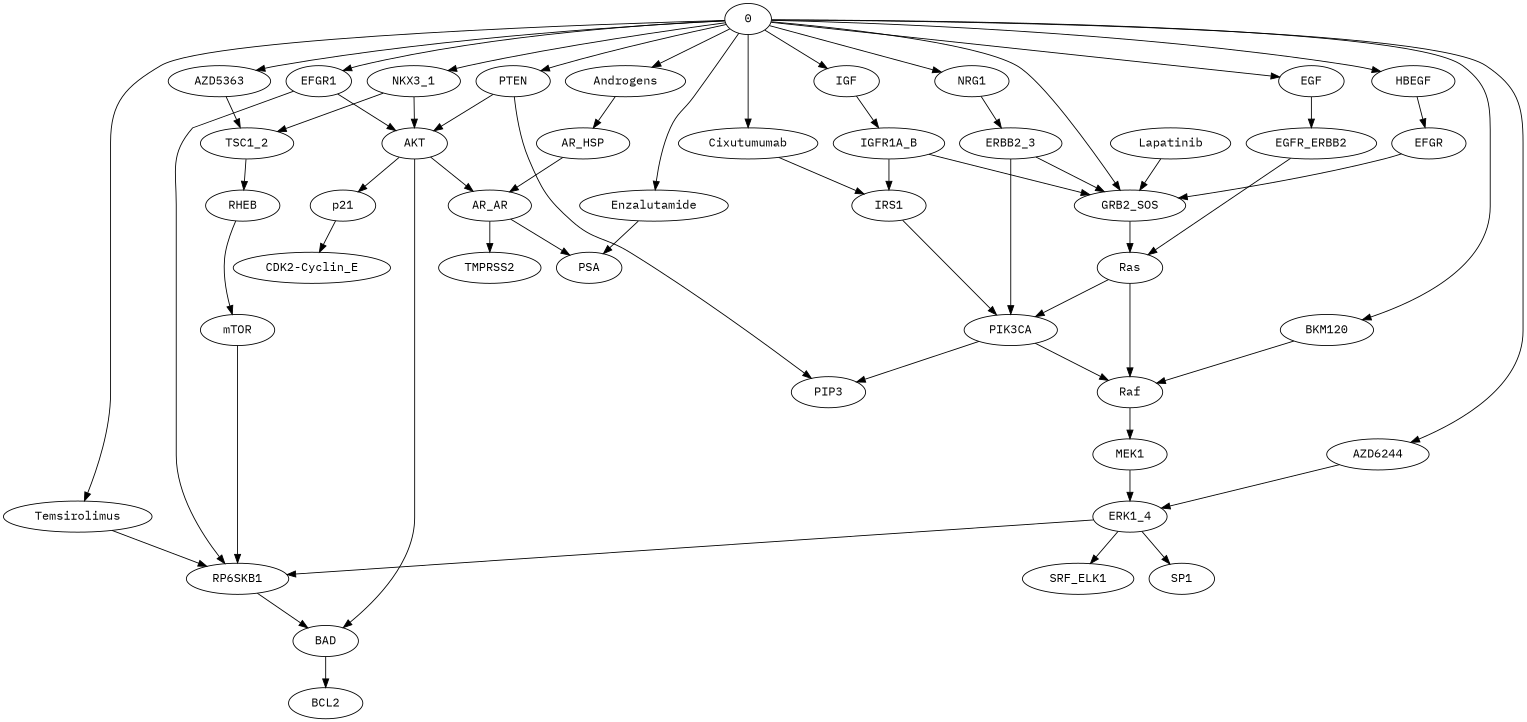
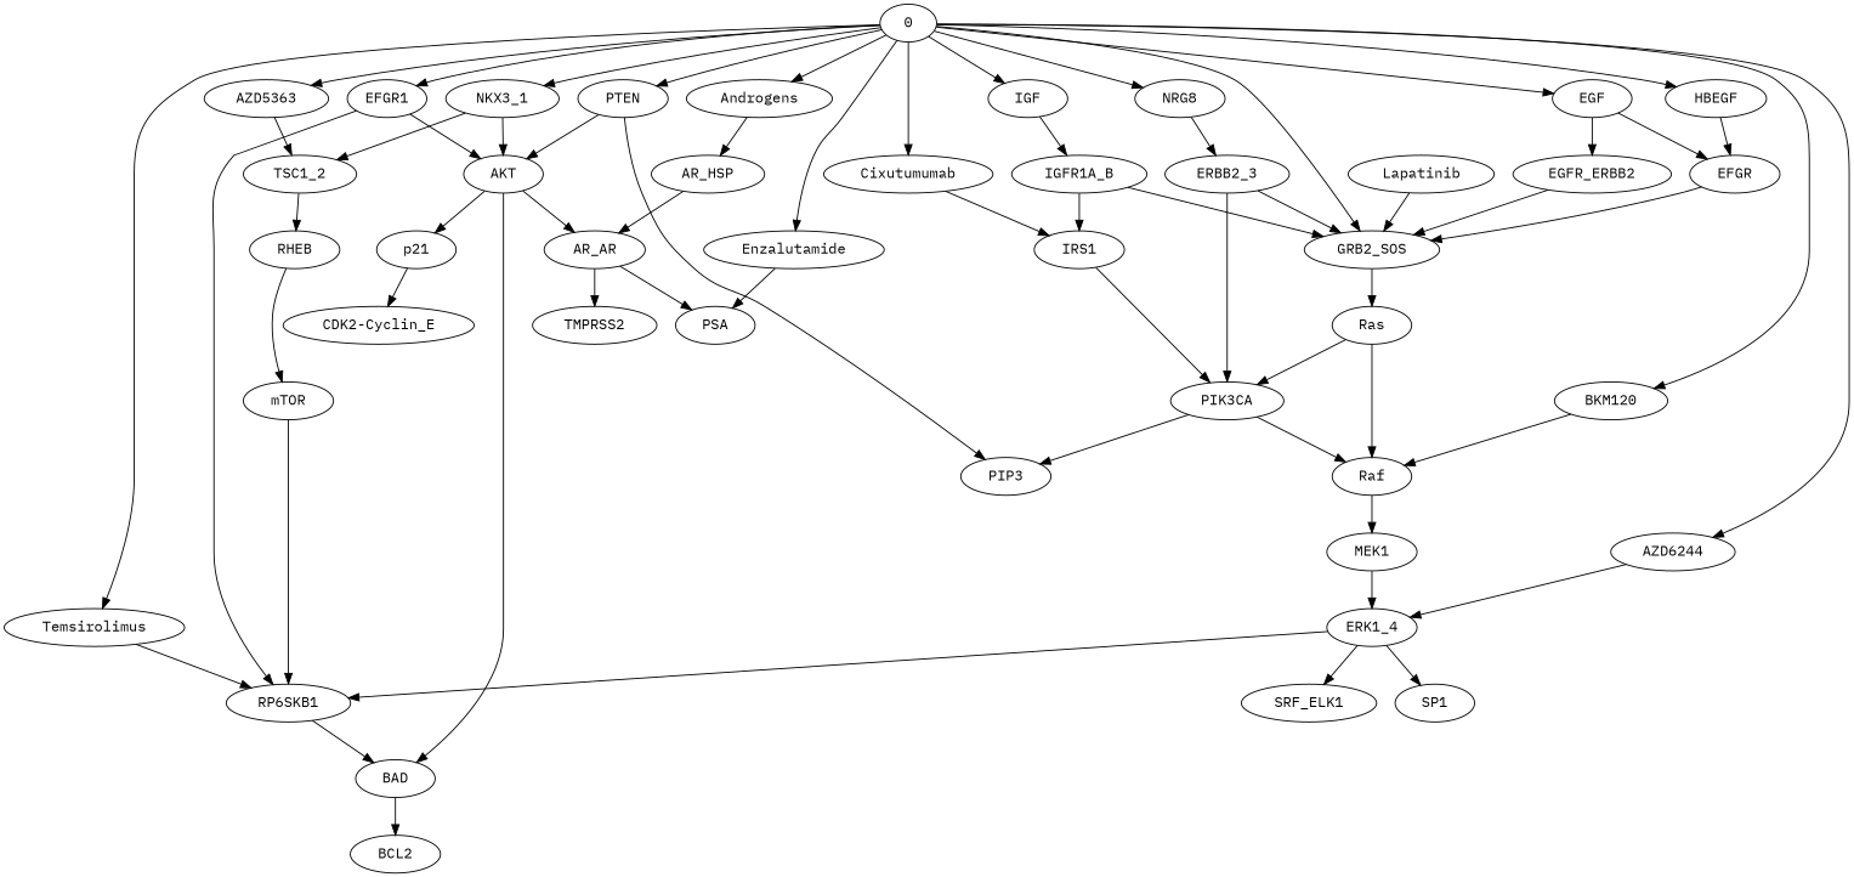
  strict digraph {
    fontname="IBM Plex Mono"
    node [equation=" 0 " fontname="IBM Plex Mono"]
    edge [fontname="IBM Plex Mono"]
    " SRF_ELK1 " [equation="  ( ERK1_2 && (  (  ( RP6SKB1 )  )  ) ) "]
    " ERBB2_3 " [equation="  ( NRG1 ) "]
    " GRB2_SOS " [equation="  ( EFGR && (  (  ( ! Lapatinib )  )  ) )  || ( ERBB2_3 && (  (  ( ! Lapatinib )  )  ) )  || ( EGFR_ERBB2 && (  (  ( ! Lapatinib )  )  ) )  || ( IGFR1A_B ) "]
    " PIK3CA " [equation="  ( Ras )  || ( IRS1 )  || ( ERBB2_3 ) "]
    " Ras " [equation="  ( GRB2_SOS ) "]
    " Raf " [equation="  ( PIK3CA && (  (  ( ! BKM120 )  )  ) )  || ( Ras ) "]
    " PIP3 " [equation="  (  ( PIK3CA  ) && ! ( PTEN  )  ) "]
    n8 [equation="  ( MEK1 && (  (  ( ! AZD6244 )  )  ) ) " label=ERK1_4]
    " SP1 " [equation="  ( ERK1_2 ) "]
    " RP6SKB1 " [equation="  ( mTOR && (  (  ( ! Temsirolimus )  )  ) )  || ( PDPK1 )  || ( ERK1_2 ) "]
    " BAD " [equation="  ! (  ( AKT )  || ( RP6SKB1 )  ) "]
    " RHEB " [equation="  ! (  ( TSC1_2 )  ) "]
    " mTOR " [equation="  ( RHEB ) "]
    " MEK1 " [equation="  ( Raf ) "]
    " IGFR1A_B " [equation="  ( IGF ) "]
    " IRS1 " [equation="  ( IGFR1A_B && (  (  ( ! Cixutumumab )  )  ) ) "]
    " TMPRSS2 " [equation="  ( AR_AR && (  (  ( ! Enzalutamide )  )  ) ) "]
    " EFGR " [equation="  ( EGF )  || ( HBEGF ) "]
    " AKT " [equation="  (  ( PTEN && (  (  ( ! NKX3_1 && ! PDPK1 )  )  ) )  || ( NKX3_1 && (  (  ( ! PTEN && ! PDPK1 )  )  ) )  || ( PDPK1 )  ) || ! ( NKX3_1 || PTEN || PDPK1 ) "]
    " AR_AR " [equation="  ( AKT )  || ( AR_HSP ) "]
    " p21 " [equation="  ! (  ( AKT )  ) "]
    " PSA " [equation="  ( AR_AR && (  (  ( ! Enzalutamide )  )  ) ) "]
    " BCL2 " [equation="  ! (  ( BAD )  ) "]
    " CDK2-Cyclin_E " [equation="  ! (  ( p21 )  ) "]
    " TSC1_2 " [equation="  ! (  ( AKT && (  (  ( ! AZD5363 )  )  ) )  ) "]
    " AR_HSP " [equation="  ( Androgens ) "]
    n27 [label=EFGR1]
    " EGFR_ERBB2 " [equation="  ( EGF ) "]
    " NKX3_1 "
    " PTEN "
    " Androgens "
    " EGF "
    " HBEGF "
-   " NRG1 "
+   " NRG1 " [label=NRG8]
    " AZD6244 "
    " Lapatinib "
    " IGF "
    " Cixutumumab "
    " Enzalutamide "
    " Temsirolimus "
    " BKM120 "
    " AZD5363 "
    " 0 " [equation=""]
    " ERBB2_3 " -> " GRB2_SOS "
    " ERBB2_3 " -> " PIK3CA "
    " GRB2_SOS " -> " Ras "
    " PIK3CA " -> " Raf "
    " PIK3CA " -> " PIP3 "
    " Ras " -> " PIK3CA "
    " Ras " -> " Raf "
    " Raf " -> " MEK1 "
    n8 -> " SRF_ELK1 "
    n8 -> " SP1 "
    n8 -> " RP6SKB1 "
    " RP6SKB1 " -> " BAD "
    " BAD " -> " BCL2 "
    " RHEB " -> " mTOR "
    " mTOR " -> " RP6SKB1 "
    " MEK1 " -> n8
    " IGFR1A_B " -> " GRB2_SOS "
    " IGFR1A_B " -> " IRS1 "
    " IRS1 " -> " PIK3CA "
    " EFGR " -> " GRB2_SOS "
    " AKT " -> " BAD "
    " AKT " -> " AR_AR "
    " AKT " -> " p21 "
    " AR_AR " -> " TMPRSS2 "
    " AR_AR " -> " PSA "
    " p21 " -> " CDK2-Cyclin_E "
    " TSC1_2 " -> " RHEB "
    " AR_HSP " -> " AR_AR "
    n27 -> " RP6SKB1 "
    n27 -> " AKT "
-   " EGFR_ERBB2 " -> " Ras "
+   " EGFR_ERBB2 " -> " GRB2_SOS "
    " NKX3_1 " -> " AKT "
    " NKX3_1 " -> " TSC1_2 "
    " PTEN " -> " PIP3 "
    " PTEN " -> " AKT "
    " Androgens " -> " AR_HSP "
+   " EGF " -> " EFGR "
    " EGF " -> " EGFR_ERBB2 "
    " HBEGF " -> " EFGR "
    " NRG1 " -> " ERBB2_3 "
    " AZD6244 " -> n8
    " Lapatinib " -> " GRB2_SOS "
    " IGF " -> " IGFR1A_B "
    " Cixutumumab " -> " IRS1 "
    " Enzalutamide " -> " PSA "
    " Temsirolimus " -> " RP6SKB1 "
    " BKM120 " -> " Raf "
    " AZD5363 " -> " TSC1_2 "
    " 0 " -> " GRB2_SOS "
    " 0 " -> n27
    " 0 " -> " NKX3_1 "
    " 0 " -> " PTEN "
    " 0 " -> " Androgens "
    " 0 " -> " EGF "
    " 0 " -> " HBEGF "
    " 0 " -> " NRG1 "
    " 0 " -> " AZD6244 "
    " 0 " -> " IGF "
    " 0 " -> " Cixutumumab "
    " 0 " -> " Enzalutamide "
    " 0 " -> " Temsirolimus "
    " 0 " -> " BKM120 "
    " 0 " -> " AZD5363 "
  }
